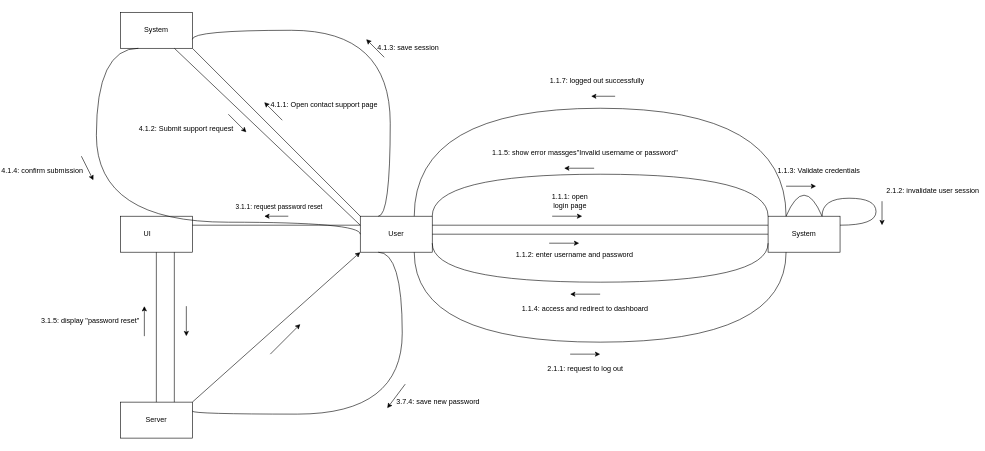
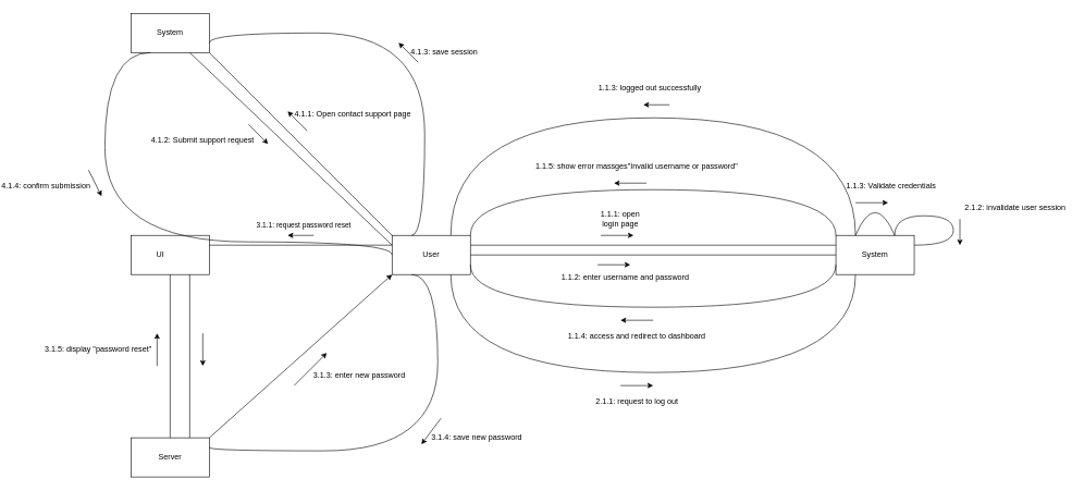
  <mxCell id="0" />
  <mxCell id="1" parent="0" />
  <mxCell id="2" value="" style="rounded=0;whiteSpace=wrap;html=1;" vertex="1" parent="1"><mxGeometry x="600" y="360" width="120" height="60" as="geometry" /></mxCell>
  <mxCell id="3" value="" style="rounded=0;whiteSpace=wrap;html=1;" vertex="1" parent="1"><mxGeometry x="1280" y="360" width="120" height="60" as="geometry" /></mxCell>
  <mxCell id="4" value="User" style="text;html=1;align=center;verticalAlign=middle;whiteSpace=wrap;rounded=0;" vertex="1" parent="1"><mxGeometry x="630" y="375" width="60" height="30" as="geometry" /></mxCell>
  <mxCell id="5" value="System" style="text;html=1;align=center;verticalAlign=middle;whiteSpace=wrap;rounded=0;" vertex="1" parent="1"><mxGeometry x="1310" y="375" width="60" height="30" as="geometry" /></mxCell>
  <mxCell id="6" value="" style="endArrow=none;html=1;rounded=0;exitX=1;exitY=0.25;exitDx=0;exitDy=0;entryX=0;entryY=0.25;entryDx=0;entryDy=0;" edge="1" parent="1" source="2" target="3"><mxGeometry width="50" height="50" relative="1" as="geometry"><mxPoint x="820" y="370" as="sourcePoint" /><mxPoint x="870" y="320" as="targetPoint" /></mxGeometry></mxCell>
  <mxCell id="7" value="" style="endArrow=classic;html=1;rounded=0;" edge="1" parent="1"><mxGeometry width="50" height="50" relative="1" as="geometry"><mxPoint x="920" y="360" as="sourcePoint" /><mxPoint x="970" y="360" as="targetPoint" /></mxGeometry></mxCell>
  <mxCell id="8" value="1.1.1: open login page" style="text;html=1;align=center;verticalAlign=middle;whiteSpace=wrap;rounded=0;" vertex="1" parent="1"><mxGeometry x="910" y="320" width="80" height="30" as="geometry" /></mxCell>
  <mxCell id="9" value="" style="endArrow=none;html=1;rounded=0;exitX=1;exitY=0.5;exitDx=0;exitDy=0;entryX=0;entryY=0.5;entryDx=0;entryDy=0;" edge="1" parent="1" source="2" target="3"><mxGeometry width="50" height="50" relative="1" as="geometry"><mxPoint x="770" y="450" as="sourcePoint" /><mxPoint x="820" y="400" as="targetPoint" /></mxGeometry></mxCell>
  <mxCell id="10" value="" style="endArrow=classic;html=1;rounded=0;" edge="1" parent="1"><mxGeometry width="50" height="50" relative="1" as="geometry"><mxPoint x="915" y="405" as="sourcePoint" /><mxPoint x="965" y="405" as="targetPoint" /></mxGeometry></mxCell>
  <mxCell id="11" value="&lt;span style=&quot;text-wrap-mode: nowrap;&quot;&gt;1.1.2: enter username and password&lt;/span&gt;" style="text;html=1;align=center;verticalAlign=middle;whiteSpace=wrap;rounded=0;" vertex="1" parent="1"><mxGeometry x="870" y="410" width="175" height="30" as="geometry" /></mxCell>
  <mxCell id="12" value="" style="endArrow=none;html=1;rounded=0;exitX=0.25;exitY=0;exitDx=0;exitDy=0;edgeStyle=orthogonalEdgeStyle;curved=1;entryX=0.75;entryY=0;entryDx=0;entryDy=0;" edge="1" parent="1" source="3" target="3"><mxGeometry width="50" height="50" relative="1" as="geometry"><mxPoint x="1320" y="330" as="sourcePoint" /><mxPoint x="1370" y="280" as="targetPoint" /><Array as="points"><mxPoint x="1340" y="290" /></Array></mxGeometry></mxCell>
  <mxCell id="13" value="" style="endArrow=classic;html=1;rounded=0;" edge="1" parent="1"><mxGeometry width="50" height="50" relative="1" as="geometry"><mxPoint x="1310" y="310" as="sourcePoint" /><mxPoint x="1360" y="310" as="targetPoint" /></mxGeometry></mxCell>
  <mxCell id="14" value="&lt;span style=&quot;text-wrap-mode: nowrap;&quot;&gt;1.1.3: Validate credentials&lt;/span&gt;" style="text;html=1;align=center;verticalAlign=middle;whiteSpace=wrap;rounded=0;" vertex="1" parent="1"><mxGeometry x="1310" y="270" width="110" height="30" as="geometry" /></mxCell>
  <mxCell id="15" value="" style="endArrow=none;html=1;rounded=0;entryX=0;entryY=0.75;entryDx=0;entryDy=0;exitX=1;exitY=0.75;exitDx=0;exitDy=0;edgeStyle=orthogonalEdgeStyle;curved=1;" edge="1" parent="1" source="2" target="3"><mxGeometry width="50" height="50" relative="1" as="geometry"><mxPoint x="1160" y="560" as="sourcePoint" /><mxPoint x="1210" y="510" as="targetPoint" /><Array as="points"><mxPoint x="720" y="470" /><mxPoint x="1280" y="470" /></Array></mxGeometry></mxCell>
  <mxCell id="16" value="" style="endArrow=classic;html=1;rounded=0;" edge="1" parent="1"><mxGeometry width="50" height="50" relative="1" as="geometry"><mxPoint x="1000" y="490" as="sourcePoint" /><mxPoint x="950" y="490" as="targetPoint" /></mxGeometry></mxCell>
  <mxCell id="17" value="&lt;span style=&quot;text-wrap-mode: nowrap;&quot;&gt;1.1.4: access and redirect to dashboard&lt;/span&gt;" style="text;html=1;align=center;verticalAlign=middle;whiteSpace=wrap;rounded=0;" vertex="1" parent="1"><mxGeometry x="880" y="500" width="190" height="30" as="geometry" /></mxCell>
  <mxCell id="18" value="" style="endArrow=none;html=1;rounded=0;entryX=0;entryY=0;entryDx=0;entryDy=0;exitX=1;exitY=0;exitDx=0;exitDy=0;edgeStyle=orthogonalEdgeStyle;curved=1;" edge="1" parent="1" source="2" target="3"><mxGeometry width="50" height="50" relative="1" as="geometry"><mxPoint x="900" y="290" as="sourcePoint" /><mxPoint x="950" y="240" as="targetPoint" /><Array as="points"><mxPoint x="720" y="290" /><mxPoint x="1280" y="290" /></Array></mxGeometry></mxCell>
  <mxCell id="19" value="" style="endArrow=classic;html=1;rounded=0;" edge="1" parent="1"><mxGeometry width="50" height="50" relative="1" as="geometry"><mxPoint x="990" y="280" as="sourcePoint" /><mxPoint x="940" y="280" as="targetPoint" /></mxGeometry></mxCell>
  <mxCell id="20" value="&lt;span style=&quot;text-wrap-mode: nowrap;&quot;&gt;1.1.5: show error massges&quot;Invalid username or password&quot;&lt;/span&gt;" style="text;html=1;align=center;verticalAlign=middle;whiteSpace=wrap;rounded=0;" vertex="1" parent="1"><mxGeometry x="830" y="240" width="290" height="30" as="geometry" /></mxCell>
  <mxCell id="21" value="" style="endArrow=none;html=1;rounded=0;exitX=0.75;exitY=1;exitDx=0;exitDy=0;edgeStyle=orthogonalEdgeStyle;curved=1;entryX=0.25;entryY=1;entryDx=0;entryDy=0;" edge="1" parent="1" source="2" target="3"><mxGeometry width="50" height="50" relative="1" as="geometry"><mxPoint x="860" y="600" as="sourcePoint" /><mxPoint x="910" y="550" as="targetPoint" /><Array as="points"><mxPoint x="690" y="570" /><mxPoint x="1310" y="570" /></Array></mxGeometry></mxCell>
  <mxCell id="22" value="" style="endArrow=classic;html=1;rounded=0;" edge="1" parent="1"><mxGeometry width="50" height="50" relative="1" as="geometry"><mxPoint x="950" y="590" as="sourcePoint" /><mxPoint x="1000" y="590" as="targetPoint" /></mxGeometry></mxCell>
  <mxCell id="23" value="&lt;span style=&quot;text-wrap-mode: nowrap;&quot;&gt;2.1.1: request to log out&lt;/span&gt;" style="text;html=1;align=center;verticalAlign=middle;whiteSpace=wrap;rounded=0;" vertex="1" parent="1"><mxGeometry x="932.5" y="600" width="85" height="30" as="geometry" /></mxCell>
  <mxCell id="24" value="" style="endArrow=none;html=1;rounded=0;edgeStyle=orthogonalEdgeStyle;curved=1;entryX=1;entryY=0.25;entryDx=0;entryDy=0;" edge="1" parent="1" target="3"><mxGeometry width="50" height="50" relative="1" as="geometry"><mxPoint x="1370" y="360" as="sourcePoint" /><mxPoint x="1480" y="330" as="targetPoint" /><Array as="points"><mxPoint x="1370" y="330" /><mxPoint x="1460" y="330" /><mxPoint x="1460" y="375" /></Array></mxGeometry></mxCell>
  <mxCell id="25" value="" style="endArrow=classic;html=1;rounded=0;" edge="1" parent="1"><mxGeometry width="50" height="50" relative="1" as="geometry"><mxPoint x="1470" y="335" as="sourcePoint" /><mxPoint x="1470" y="375" as="targetPoint" /></mxGeometry></mxCell>
  <mxCell id="26" value="&lt;span style=&quot;text-wrap-mode: nowrap;&quot;&gt;2.1.2: invalidate user session&lt;/span&gt;" style="text;html=1;align=center;verticalAlign=middle;whiteSpace=wrap;rounded=0;" vertex="1" parent="1"><mxGeometry x="1490" y="300" width="130" height="35" as="geometry" /></mxCell>
  <mxCell id="27" value="" style="endArrow=none;html=1;rounded=0;entryX=0.25;entryY=0;entryDx=0;entryDy=0;exitX=0.75;exitY=0;exitDx=0;exitDy=0;edgeStyle=orthogonalEdgeStyle;curved=1;" edge="1" parent="1" source="2" target="3"><mxGeometry width="50" height="50" relative="1" as="geometry"><mxPoint x="1190" y="280" as="sourcePoint" /><mxPoint x="1240" y="230" as="targetPoint" /><Array as="points"><mxPoint x="690" y="180" /><mxPoint x="1310" y="180" /></Array></mxGeometry></mxCell>
  <mxCell id="28" value="" style="endArrow=classic;html=1;rounded=0;" edge="1" parent="1"><mxGeometry width="50" height="50" relative="1" as="geometry"><mxPoint x="1025" y="160" as="sourcePoint" /><mxPoint x="985" y="160" as="targetPoint" /></mxGeometry></mxCell>
- <mxCell id="29" value="&lt;span style=&quot;text-wrap-mode: nowrap;&quot;&gt;1.1.7: logged out successfully&lt;/span&gt;" style="text;html=1;align=center;verticalAlign=middle;whiteSpace=wrap;rounded=0;" vertex="1" parent="1"><mxGeometry x="920" y="120" width="150" height="30" as="geometry" /></mxCell>
+ <mxCell id="29" value="&lt;span style=&quot;text-wrap-mode: nowrap;&quot;&gt;1.1.3: logged out successfully&lt;/span&gt;" style="text;html=1;align=center;verticalAlign=middle;whiteSpace=wrap;rounded=0;" vertex="1" parent="1"><mxGeometry x="920" y="120" width="150" height="30" as="geometry" /></mxCell>
  <mxCell id="30" value="" style="rounded=0;whiteSpace=wrap;html=1;" vertex="1" parent="1"><mxGeometry x="200" y="360" width="120" height="60" as="geometry" /></mxCell>
  <mxCell id="31" value="UI" style="text;html=1;align=center;verticalAlign=middle;whiteSpace=wrap;rounded=0;" vertex="1" parent="1"><mxGeometry x="215" y="375" width="60" height="30" as="geometry" /></mxCell>
  <mxCell id="32" value="" style="rounded=0;whiteSpace=wrap;html=1;" vertex="1" parent="1"><mxGeometry x="200" y="670" width="120" height="60" as="geometry" /></mxCell>
  <mxCell id="33" value="Server" style="text;html=1;align=center;verticalAlign=middle;whiteSpace=wrap;rounded=0;" vertex="1" parent="1"><mxGeometry x="230" y="685" width="60" height="30" as="geometry" /></mxCell>
  <mxCell id="34" value="" style="endArrow=none;html=1;rounded=0;entryX=0;entryY=0.25;entryDx=0;entryDy=0;exitX=1;exitY=0.25;exitDx=0;exitDy=0;" edge="1" parent="1" source="30" target="2"><mxGeometry width="50" height="50" relative="1" as="geometry"><mxPoint x="400" y="410" as="sourcePoint" /><mxPoint x="450" y="360" as="targetPoint" /></mxGeometry></mxCell>
  <mxCell id="35" value="" style="endArrow=classic;html=1;rounded=0;" edge="1" parent="1"><mxGeometry width="50" height="50" relative="1" as="geometry"><mxPoint x="480" y="360" as="sourcePoint" /><mxPoint x="440" y="360" as="targetPoint" /></mxGeometry></mxCell>
  <mxCell id="36" value="&lt;span style=&quot;font-size: 11px; text-wrap-mode: nowrap; background-color: rgb(255, 255, 255);&quot;&gt;3.1.1: request password reset&lt;/span&gt;" style="text;html=1;align=center;verticalAlign=middle;whiteSpace=wrap;rounded=0;" vertex="1" parent="1"><mxGeometry x="400" y="330" width="130" height="30" as="geometry" /></mxCell>
  <mxCell id="37" value="" style="endArrow=none;html=1;rounded=0;entryX=0.75;entryY=1;entryDx=0;entryDy=0;exitX=0.75;exitY=0;exitDx=0;exitDy=0;" edge="1" parent="1" source="32" target="30"><mxGeometry width="50" height="50" relative="1" as="geometry"><mxPoint x="270" y="530" as="sourcePoint" /><mxPoint x="320" y="480" as="targetPoint" /></mxGeometry></mxCell>
  <mxCell id="38" value="" style="endArrow=classic;html=1;rounded=0;" edge="1" parent="1"><mxGeometry width="50" height="50" relative="1" as="geometry"><mxPoint x="310" y="510" as="sourcePoint" /><mxPoint x="310" y="560" as="targetPoint" /></mxGeometry></mxCell>
  <mxCell id="39" value="" style="endArrow=classic;html=1;rounded=0;exitX=1;exitY=0;exitDx=0;exitDy=0;entryX=0;entryY=1;entryDx=0;entryDy=0;" edge="1" parent="1" source="32" target="2"><mxGeometry width="50" height="50" relative="1" as="geometry"><mxPoint x="400" y="670" as="sourcePoint" /><mxPoint x="450" y="620" as="targetPoint" /></mxGeometry></mxCell>
  <mxCell id="40" value="" style="endArrow=classic;html=1;rounded=0;" edge="1" parent="1"><mxGeometry width="50" height="50" relative="1" as="geometry"><mxPoint x="450" y="590" as="sourcePoint" /><mxPoint x="500" y="540" as="targetPoint" /></mxGeometry></mxCell>
+ <mxCell id="41" value="&lt;span style=&quot;text-wrap-mode: nowrap;&quot;&gt;3.1.3: enter new password&lt;/span&gt;" style="text;html=1;align=center;verticalAlign=middle;whiteSpace=wrap;rounded=0;" vertex="1" parent="1"><mxGeometry x="490" y="560" width="120" height="30" as="geometry" /></mxCell>
  <mxCell id="42" value="" style="endArrow=none;html=1;rounded=0;entryX=0.25;entryY=1;entryDx=0;entryDy=0;edgeStyle=orthogonalEdgeStyle;curved=1;exitX=1;exitY=0.25;exitDx=0;exitDy=0;" edge="1" parent="1" source="32" target="2"><mxGeometry width="50" height="50" relative="1" as="geometry"><mxPoint x="640" y="550" as="sourcePoint" /><mxPoint x="690" y="500" as="targetPoint" /><Array as="points"><mxPoint x="320" y="690" /><mxPoint x="670" y="690" /><mxPoint x="670" y="420" /></Array></mxGeometry></mxCell>
  <mxCell id="43" value="" style="endArrow=classic;html=1;rounded=0;" edge="1" parent="1"><mxGeometry width="50" height="50" relative="1" as="geometry"><mxPoint x="675" y="640" as="sourcePoint" /><mxPoint x="645" y="680" as="targetPoint" /></mxGeometry></mxCell>
- <mxCell id="44" value="&lt;span style=&quot;text-wrap-mode: nowrap;&quot;&gt;3.7.4: save new password&lt;/span&gt;" style="text;html=1;align=center;verticalAlign=middle;whiteSpace=wrap;rounded=0;" vertex="1" parent="1"><mxGeometry x="670" y="655" width="120" height="30" as="geometry" /></mxCell>
+ <mxCell id="44" value="&lt;span style=&quot;text-wrap-mode: nowrap;&quot;&gt;3.1.4: save new password&lt;/span&gt;" style="text;html=1;align=center;verticalAlign=middle;whiteSpace=wrap;rounded=0;" vertex="1" parent="1"><mxGeometry x="670" y="655" width="120" height="30" as="geometry" /></mxCell>
  <mxCell id="45" value="" style="endArrow=none;html=1;rounded=0;entryX=0.5;entryY=1;entryDx=0;entryDy=0;exitX=0.5;exitY=0;exitDx=0;exitDy=0;" edge="1" parent="1" source="32" target="30"><mxGeometry width="50" height="50" relative="1" as="geometry"><mxPoint x="220" y="610" as="sourcePoint" /><mxPoint x="270" y="560" as="targetPoint" /></mxGeometry></mxCell>
  <mxCell id="46" value="" style="endArrow=classic;html=1;rounded=0;" edge="1" parent="1"><mxGeometry width="50" height="50" relative="1" as="geometry"><mxPoint x="240" y="560" as="sourcePoint" /><mxPoint x="240" y="510" as="targetPoint" /></mxGeometry></mxCell>
  <mxCell id="47" value="&lt;span style=&quot;text-wrap-mode: nowrap;&quot;&gt;3.1.5: display &quot;password reset&quot;&lt;/span&gt;" style="text;html=1;align=center;verticalAlign=middle;whiteSpace=wrap;rounded=0;" vertex="1" parent="1"><mxGeometry x="80" y="520" width="140" height="30" as="geometry" /></mxCell>
  <mxCell id="48" value="" style="rounded=0;whiteSpace=wrap;html=1;" vertex="1" parent="1"><mxGeometry x="200" y="20" width="120" height="60" as="geometry" /></mxCell>
  <mxCell id="49" value="System" style="text;html=1;align=center;verticalAlign=middle;whiteSpace=wrap;rounded=0;" vertex="1" parent="1"><mxGeometry x="230" y="35" width="60" height="30" as="geometry" /></mxCell>
  <mxCell id="50" value="" style="endArrow=none;html=1;rounded=0;exitX=0;exitY=0;exitDx=0;exitDy=0;entryX=1;entryY=1;entryDx=0;entryDy=0;" edge="1" parent="1" source="2" target="48"><mxGeometry width="50" height="50" relative="1" as="geometry"><mxPoint x="600" y="350" as="sourcePoint" /><mxPoint x="650" y="190" as="targetPoint" /></mxGeometry></mxCell>
  <mxCell id="51" value="" style="endArrow=classic;html=1;rounded=0;" edge="1" parent="1"><mxGeometry width="50" height="50" relative="1" as="geometry"><mxPoint x="470" as="sourcePoint" y="200" /><mxPoint x="440" y="170" as="targetPoint" /></mxGeometry></mxCell>
  <mxCell id="52" value="&lt;span style=&quot;text-wrap-mode: nowrap;&quot;&gt;4.1.1: Open contact support page&lt;/span&gt;" style="text;html=1;align=center;verticalAlign=middle;whiteSpace=wrap;rounded=0;" vertex="1" parent="1"><mxGeometry x="460" y="160" width="160" height="30" as="geometry" /></mxCell>
  <mxCell id="53" value="" style="endArrow=none;html=1;rounded=0;entryX=0.75;entryY=1;entryDx=0;entryDy=0;exitX=0;exitY=0.25;exitDx=0;exitDy=0;" edge="1" parent="1" source="2" target="48"><mxGeometry width="50" height="50" relative="1" as="geometry"><mxPoint x="270" y="220" as="sourcePoint" /><mxPoint x="320" y="170" as="targetPoint" /></mxGeometry></mxCell>
  <mxCell id="54" value="" style="endArrow=classic;html=1;rounded=0;" edge="1" parent="1"><mxGeometry width="50" height="50" relative="1" as="geometry"><mxPoint x="380" y="190" as="sourcePoint" /><mxPoint x="410" y="220" as="targetPoint" /></mxGeometry></mxCell>
  <mxCell id="55" value="&lt;span style=&quot;text-wrap-mode: nowrap;&quot;&gt;4.1.2: Submit support request&lt;/span&gt;" style="text;html=1;align=center;verticalAlign=middle;whiteSpace=wrap;rounded=0;" vertex="1" parent="1"><mxGeometry x="240" width="140" height="30" as="geometry" y="200" /></mxCell>
  <mxCell id="56" value="" style="endArrow=none;html=1;rounded=0;exitX=0.25;exitY=0;exitDx=0;exitDy=0;entryX=1;entryY=0.75;entryDx=0;entryDy=0;edgeStyle=orthogonalEdgeStyle;curved=1;" edge="1" parent="1" source="2" target="48"><mxGeometry width="50" height="50" relative="1" as="geometry"><mxPoint x="640" y="320" as="sourcePoint" /><mxPoint x="690" y="270" as="targetPoint" /><Array as="points"><mxPoint x="650" y="360" /><mxPoint x="650" y="50" /><mxPoint x="320" y="50" /></Array></mxGeometry></mxCell>
  <mxCell id="57" value="" style="endArrow=classic;html=1;rounded=0;" edge="1" parent="1"><mxGeometry width="50" height="50" relative="1" as="geometry"><mxPoint x="640" y="95" as="sourcePoint" /><mxPoint x="610" y="65" as="targetPoint" /></mxGeometry></mxCell>
  <mxCell id="58" value="&lt;span style=&quot;text-wrap-mode: nowrap;&quot;&gt;4.1.3: save session&lt;/span&gt;" style="text;html=1;align=center;verticalAlign=middle;whiteSpace=wrap;rounded=0;" vertex="1" parent="1"><mxGeometry x="650" y="65" width="60" height="30" as="geometry" /></mxCell>
  <mxCell id="59" value="" style="endArrow=none;html=1;rounded=0;entryX=0.25;entryY=1;entryDx=0;entryDy=0;exitX=0;exitY=0.5;exitDx=0;exitDy=0;edgeStyle=orthogonalEdgeStyle;curved=1;" edge="1" parent="1" source="2" target="48"><mxGeometry width="50" height="50" relative="1" as="geometry"><mxPoint x="170" y="260" as="sourcePoint" /><mxPoint x="220" y="210" as="targetPoint" /><Array as="points"><mxPoint x="600" y="370" /><mxPoint x="160" y="370" /><mxPoint x="160" y="80" /></Array></mxGeometry></mxCell>
  <mxCell id="60" value="" style="endArrow=classic;html=1;rounded=0;" edge="1" parent="1"><mxGeometry width="50" height="50" relative="1" as="geometry"><mxPoint x="135" y="260" as="sourcePoint" /><mxPoint x="155" y="300" as="targetPoint" /></mxGeometry></mxCell>
  <mxCell id="61" value="&lt;span style=&quot;text-wrap-mode: nowrap;&quot;&gt;4.1.4: confirm submission&lt;/span&gt;" style="text;html=1;align=center;verticalAlign=middle;whiteSpace=wrap;rounded=0;" vertex="1" parent="1"><mxGeometry x="20" y="270" width="100" height="30" as="geometry" /></mxCell>
